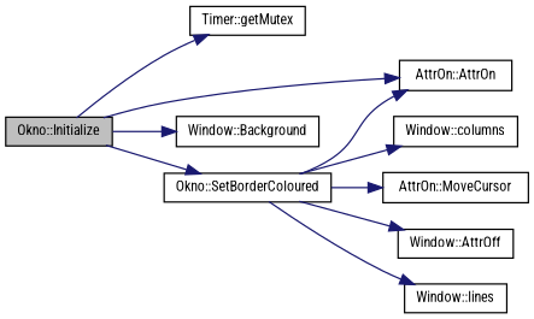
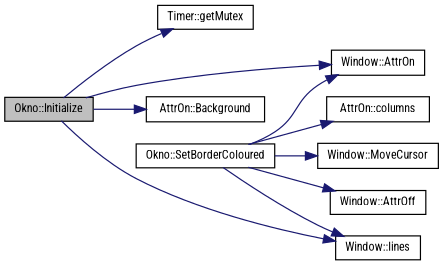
  digraph {
    fontname="Roboto Condensed"
    rankdir=LR
    node [color=black fillcolor=white fontname="Roboto Condensed" fontsize=10 shape=record style=filled]
    edge [color=midnightblue fontname="Roboto Condensed" fontsize=10 labelfontname=Helvetica labelfontsize=10 style=solid]
    n1 [fillcolor=grey75 fontcolor=black height=0.2 label="Okno::Initialize" width=0.4]
    n2 [height=0.2 label="Timer::getMutex" width=0.4]
-   n3 [height=0.2 label="AttrOn::AttrOn" width=0.4]
-   n4 [height=0.2 label="Window::Background" width=0.4]
+   n3 [height=0.2 label="Window::AttrOn" width=0.4]
+   n4 [height=0.2 label="AttrOn::Background" width=0.4]
    n5 [height=0.2 label="Okno::SetBorderColoured" width=0.4]
-   n6 [height=0.2 label="Window::columns" width=0.4]
+   n6 [height=0.2 label="AttrOn::columns" width=0.4]
    n7 [height=0.2 label="Window::lines" width=0.4]
-   n8 [height=0.2 label="AttrOn::MoveCursor" width=0.4]
+   n8 [height=0.2 label="Window::MoveCursor" width=0.4]
    n9 [height=0.2 label="Window::AttrOff" width=0.4]
    n1 -> n2
    n1 -> n3
    n1 -> n4
-   n1 -> n5
+   n1 -> n7
    n5 -> n3
    n5 -> n6
    n5 -> n7
    n5 -> n8
    n5 -> n9
  }
